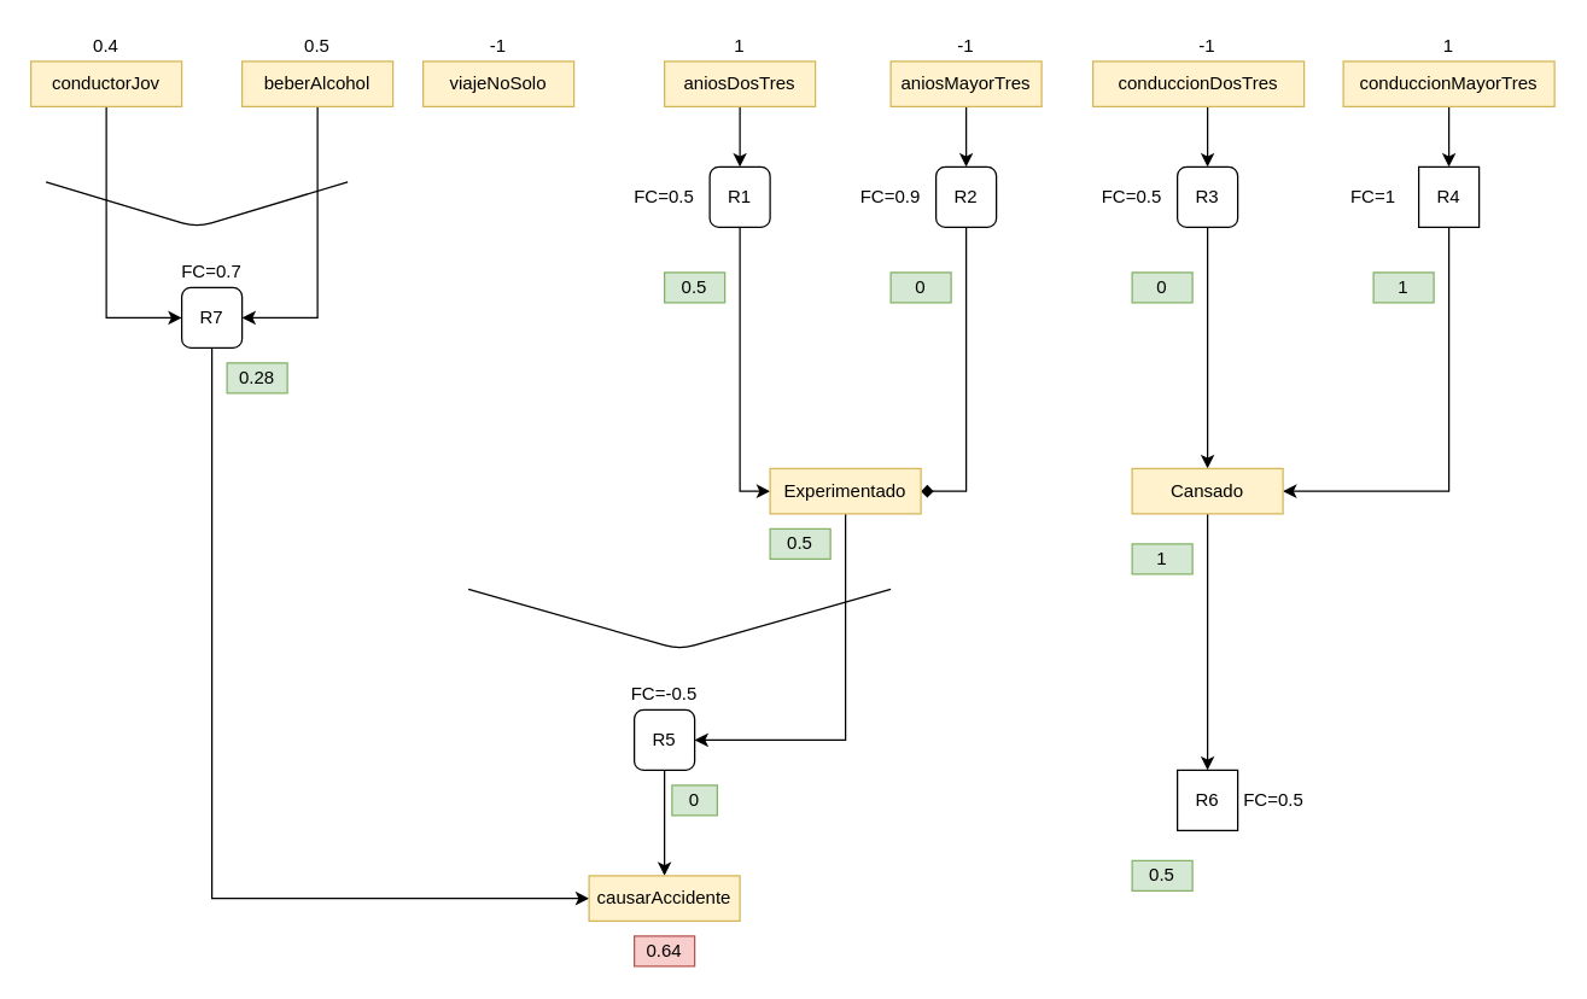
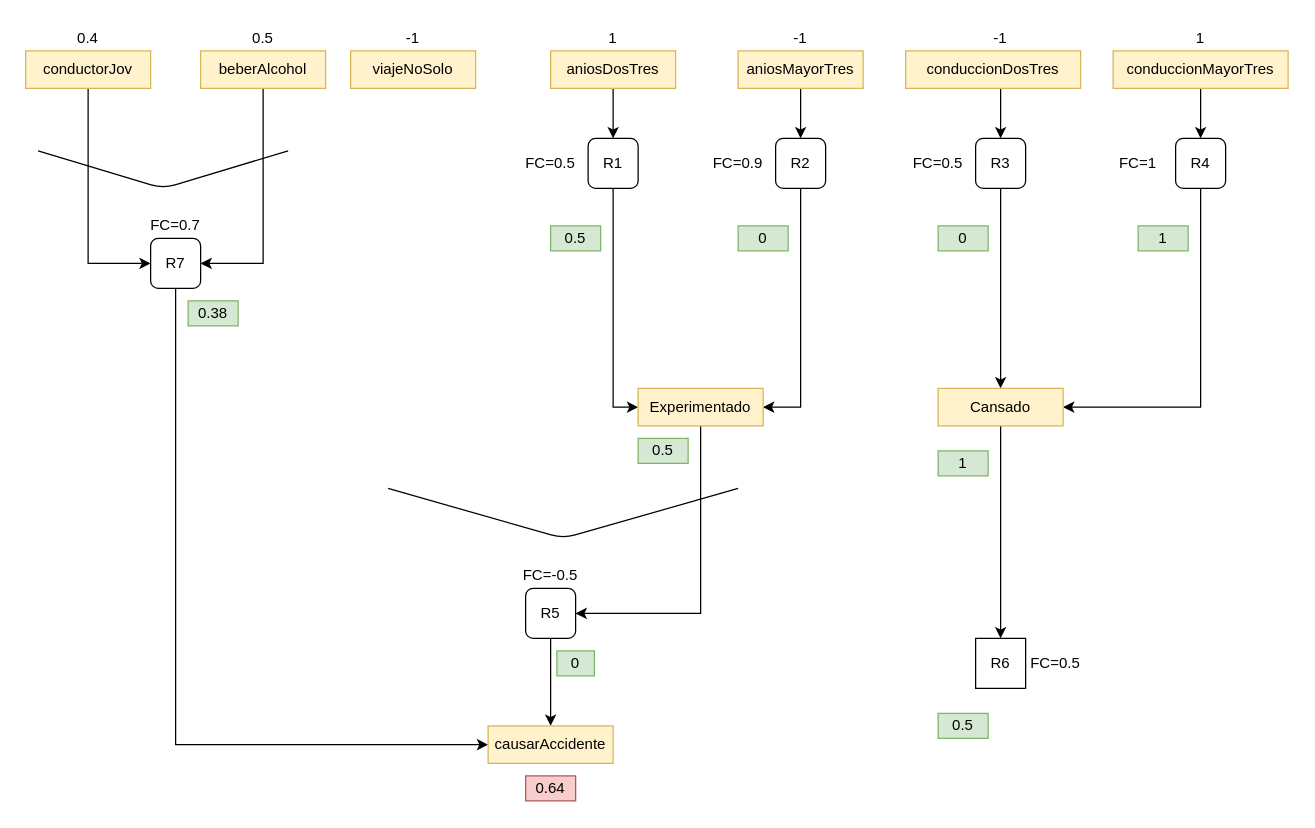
  <mxCell id="0" />
  <mxCell id="1" parent="0" />
  <mxCell id="2" style="edgeStyle=orthogonalEdgeStyle;rounded=0;orthogonalLoop=1;jettySize=auto;html=1;entryX=0;entryY=0.5;entryDx=0;entryDy=0;" parent="1" source="3" target="32" edge="1"><mxGeometry relative="1" as="geometry"><Array as="points"><mxPoint x="140" y="595" /></Array></mxGeometry></mxCell>
  <mxCell id="3" value="R7" style="rounded=1;whiteSpace=wrap;html=1;" parent="1" vertex="1"><mxGeometry x="120" y="190" width="40" height="40" as="geometry" /></mxCell>
  <mxCell id="4" style="edgeStyle=orthogonalEdgeStyle;rounded=0;orthogonalLoop=1;jettySize=auto;html=1;entryX=0.5;entryY=0;entryDx=0;entryDy=0;" parent="1" source="5" target="32" edge="1"><mxGeometry relative="1" as="geometry" /></mxCell>
  <mxCell id="5" value="R5" style="rounded=1;whiteSpace=wrap;html=1;" parent="1" vertex="1"><mxGeometry x="420" y="470" width="40" height="40" as="geometry" /></mxCell>
  <mxCell id="6" style="edgeStyle=orthogonalEdgeStyle;rounded=0;orthogonalLoop=1;jettySize=auto;html=1;entryX=1;entryY=0.5;entryDx=0;entryDy=0;" parent="1" source="7" target="26" edge="1"><mxGeometry relative="1" as="geometry"><Array as="points"><mxPoint x="960" y="325" /></Array></mxGeometry></mxCell>
- <mxCell id="7" value="R4" style="whiteSpace=wrap;html=1;rounded=0;" parent="1" vertex="1"><mxGeometry x="940" y="110" width="40" height="40" as="geometry" /></mxCell>
+ <mxCell id="7" value="R4" style="rounded=1;whiteSpace=wrap;html=1;" parent="1" vertex="1"><mxGeometry x="940" y="110" width="40" height="40" as="geometry" /></mxCell>
  <mxCell id="8" style="edgeStyle=orthogonalEdgeStyle;rounded=0;orthogonalLoop=1;jettySize=auto;html=1;entryX=0.5;entryY=0;entryDx=0;entryDy=0;" parent="1" source="9" target="26" edge="1"><mxGeometry relative="1" as="geometry" /></mxCell>
  <mxCell id="9" value="R3" style="rounded=1;whiteSpace=wrap;html=1;" parent="1" vertex="1"><mxGeometry x="780" y="110" width="40" height="40" as="geometry" /></mxCell>
- <mxCell id="10" style="edgeStyle=orthogonalEdgeStyle;rounded=0;orthogonalLoop=1;jettySize=auto;html=1;entryX=1;entryY=0.5;entryDx=0;entryDy=0;endArrow=diamond;" parent="1" source="11" target="21" edge="1"><mxGeometry relative="1" as="geometry"><Array as="points"><mxPoint x="640" y="325" /></Array></mxGeometry></mxCell>
+ <mxCell id="10" style="edgeStyle=orthogonalEdgeStyle;rounded=0;orthogonalLoop=1;jettySize=auto;html=1;entryX=1;entryY=0.5;entryDx=0;entryDy=0;" parent="1" source="11" target="21" edge="1"><mxGeometry relative="1" as="geometry"><Array as="points"><mxPoint x="640" y="325" /></Array></mxGeometry></mxCell>
  <mxCell id="11" value="R2" style="rounded=1;whiteSpace=wrap;html=1;" parent="1" vertex="1"><mxGeometry x="620" y="110" width="40" height="40" as="geometry" /></mxCell>
  <mxCell id="12" style="edgeStyle=orthogonalEdgeStyle;rounded=0;orthogonalLoop=1;jettySize=auto;html=1;entryX=0;entryY=0.5;entryDx=0;entryDy=0;" parent="1" source="13" target="21" edge="1"><mxGeometry relative="1" as="geometry" /></mxCell>
  <mxCell id="13" value="R1" style="rounded=1;whiteSpace=wrap;html=1;" parent="1" vertex="1"><mxGeometry x="470" y="110" width="40" height="40" as="geometry" /></mxCell>
  <mxCell id="14" value="R6" style="whiteSpace=wrap;html=1;rounded=0;" parent="1" vertex="1"><mxGeometry x="780" y="510" width="40" height="40" as="geometry" /></mxCell>
  <mxCell id="15" style="edgeStyle=orthogonalEdgeStyle;rounded=0;orthogonalLoop=1;jettySize=auto;html=1;entryX=0.5;entryY=0;entryDx=0;entryDy=0;" parent="1" source="16" target="13" edge="1"><mxGeometry relative="1" as="geometry" /></mxCell>
  <mxCell id="16" value="aniosDosTres" style="text;html=1;strokeColor=#d6b656;fillColor=#fff2cc;align=center;verticalAlign=middle;whiteSpace=wrap;rounded=0;" parent="1" vertex="1"><mxGeometry x="440" y="40" width="100" height="30" as="geometry" /></mxCell>
  <mxCell id="17" value="FC=0.5" style="text;html=1;strokeColor=none;fillColor=none;align=center;verticalAlign=middle;whiteSpace=wrap;rounded=0;" parent="1" vertex="1"><mxGeometry x="420" y="120" width="40" height="20" as="geometry" /></mxCell>
  <mxCell id="18" style="edgeStyle=orthogonalEdgeStyle;rounded=0;orthogonalLoop=1;jettySize=auto;html=1;" parent="1" source="19" target="11" edge="1"><mxGeometry relative="1" as="geometry" /></mxCell>
  <mxCell id="19" value="aniosMayorTres" style="text;html=1;strokeColor=#d6b656;fillColor=#fff2cc;align=center;verticalAlign=middle;whiteSpace=wrap;rounded=0;" parent="1" vertex="1"><mxGeometry x="590" y="40" width="100" height="30" as="geometry" /></mxCell>
  <mxCell id="20" style="edgeStyle=orthogonalEdgeStyle;rounded=0;orthogonalLoop=1;jettySize=auto;html=1;entryX=1;entryY=0.5;entryDx=0;entryDy=0;" parent="1" source="21" target="5" edge="1"><mxGeometry relative="1" as="geometry"><Array as="points"><mxPoint x="560" y="490" /></Array></mxGeometry></mxCell>
  <mxCell id="21" value="Experimentado" style="text;html=1;strokeColor=#d6b656;fillColor=#fff2cc;align=center;verticalAlign=middle;whiteSpace=wrap;rounded=0;" parent="1" vertex="1"><mxGeometry x="510" y="310" width="100" height="30" as="geometry" /></mxCell>
  <mxCell id="22" value="FC=0.9" style="text;html=1;strokeColor=none;fillColor=none;align=center;verticalAlign=middle;whiteSpace=wrap;rounded=0;" parent="1" vertex="1"><mxGeometry x="570" y="120" width="40" height="20" as="geometry" /></mxCell>
  <mxCell id="23" style="edgeStyle=orthogonalEdgeStyle;rounded=0;orthogonalLoop=1;jettySize=auto;html=1;entryX=0.5;entryY=0;entryDx=0;entryDy=0;" parent="1" source="24" target="9" edge="1"><mxGeometry relative="1" as="geometry"><Array as="points"><mxPoint x="800" y="80" /><mxPoint x="800" y="80" /></Array></mxGeometry></mxCell>
  <mxCell id="24" value="conduccionDosTres" style="text;html=1;strokeColor=#d6b656;fillColor=#fff2cc;align=center;verticalAlign=middle;whiteSpace=wrap;rounded=0;" parent="1" vertex="1"><mxGeometry x="724" y="40" width="140" height="30" as="geometry" /></mxCell>
  <mxCell id="25" style="edgeStyle=orthogonalEdgeStyle;rounded=0;orthogonalLoop=1;jettySize=auto;html=1;entryX=0.5;entryY=0;entryDx=0;entryDy=0;" parent="1" source="26" target="14" edge="1"><mxGeometry relative="1" as="geometry"><mxPoint x="800" y="410" as="targetPoint" /></mxGeometry></mxCell>
  <mxCell id="26" value="Cansado" style="text;html=1;strokeColor=#d6b656;fillColor=#fff2cc;align=center;verticalAlign=middle;whiteSpace=wrap;rounded=0;" parent="1" vertex="1"><mxGeometry x="750" y="310" width="100" height="30" as="geometry" /></mxCell>
  <mxCell id="27" value="FC=0.5" style="text;html=1;strokeColor=none;fillColor=none;align=center;verticalAlign=middle;whiteSpace=wrap;rounded=0;" parent="1" vertex="1"><mxGeometry x="730" y="120" width="40" height="20" as="geometry" /></mxCell>
  <mxCell id="28" style="edgeStyle=orthogonalEdgeStyle;rounded=0;orthogonalLoop=1;jettySize=auto;html=1;entryX=0.5;entryY=0;entryDx=0;entryDy=0;" parent="1" source="29" target="7" edge="1"><mxGeometry relative="1" as="geometry" /></mxCell>
  <mxCell id="29" value="conduccionMayorTres" style="text;html=1;strokeColor=#d6b656;fillColor=#fff2cc;align=center;verticalAlign=middle;whiteSpace=wrap;rounded=0;" parent="1" vertex="1"><mxGeometry x="890" y="40" width="140" height="30" as="geometry" /></mxCell>
  <mxCell id="30" value="FC=1" style="text;html=1;strokeColor=none;fillColor=none;align=center;verticalAlign=middle;whiteSpace=wrap;rounded=0;" parent="1" vertex="1"><mxGeometry x="890" y="120" width="40" height="20" as="geometry" /></mxCell>
  <mxCell id="31" value="viajeNoSolo" style="text;html=1;strokeColor=#d6b656;fillColor=#fff2cc;align=center;verticalAlign=middle;whiteSpace=wrap;rounded=0;" parent="1" vertex="1"><mxGeometry x="280" y="40" width="100" height="30" as="geometry" /></mxCell>
  <mxCell id="32" value="causarAccidente" style="text;html=1;strokeColor=#d6b656;fillColor=#fff2cc;align=center;verticalAlign=middle;whiteSpace=wrap;rounded=0;" parent="1" vertex="1"><mxGeometry x="390" y="580" width="100" height="30" as="geometry" /></mxCell>
  <mxCell id="33" value="FC=-0.5" style="text;html=1;strokeColor=none;fillColor=none;align=center;verticalAlign=middle;whiteSpace=wrap;rounded=0;" parent="1" vertex="1"><mxGeometry x="420" y="450" width="40" height="20" as="geometry" /></mxCell>
  <mxCell id="34" value="FC=0.5" style="text;html=1;strokeColor=none;fillColor=none;align=center;verticalAlign=middle;whiteSpace=wrap;rounded=0;" parent="1" vertex="1"><mxGeometry x="824" y="520" width="40" height="20" as="geometry" /></mxCell>
  <mxCell id="35" style="edgeStyle=orthogonalEdgeStyle;rounded=0;orthogonalLoop=1;jettySize=auto;html=1;entryX=0;entryY=0.5;entryDx=0;entryDy=0;" parent="1" source="36" target="3" edge="1"><mxGeometry relative="1" as="geometry"><Array as="points"><mxPoint x="70" y="210" /></Array></mxGeometry></mxCell>
  <mxCell id="36" value="conductorJov" style="text;html=1;strokeColor=#d6b656;fillColor=#fff2cc;align=center;verticalAlign=middle;whiteSpace=wrap;rounded=0;" parent="1" vertex="1"><mxGeometry x="20" y="40" width="100" height="30" as="geometry" /></mxCell>
  <mxCell id="37" style="edgeStyle=orthogonalEdgeStyle;rounded=0;orthogonalLoop=1;jettySize=auto;html=1;entryX=1;entryY=0.5;entryDx=0;entryDy=0;" parent="1" source="38" target="3" edge="1"><mxGeometry relative="1" as="geometry" /></mxCell>
  <mxCell id="38" value="beberAlcohol" style="text;html=1;strokeColor=#d6b656;fillColor=#fff2cc;align=center;verticalAlign=middle;whiteSpace=wrap;rounded=0;" parent="1" vertex="1"><mxGeometry x="160" y="40" width="100" height="30" as="geometry" /></mxCell>
  <mxCell id="39" value="FC=0.7" style="text;html=1;strokeColor=none;fillColor=none;align=center;verticalAlign=middle;whiteSpace=wrap;rounded=0;" parent="1" vertex="1"><mxGeometry x="120" y="170" width="40" height="20" as="geometry" /></mxCell>
  <mxCell id="40" value="0.4" style="text;html=1;strokeColor=none;fillColor=none;align=center;verticalAlign=middle;whiteSpace=wrap;rounded=0;" parent="1" vertex="1"><mxGeometry x="50" y="20" width="40" height="20" as="geometry" /></mxCell>
  <mxCell id="41" value="1" style="text;html=1;strokeColor=none;fillColor=none;align=center;verticalAlign=middle;whiteSpace=wrap;rounded=0;" parent="1" vertex="1"><mxGeometry x="470" y="20" width="40" height="20" as="geometry" /></mxCell>
  <mxCell id="42" value="-1" style="text;html=1;strokeColor=none;fillColor=none;align=center;verticalAlign=middle;whiteSpace=wrap;rounded=0;" parent="1" vertex="1"><mxGeometry x="780" y="20" width="40" height="20" as="geometry" /></mxCell>
  <mxCell id="43" value="-1" style="text;html=1;strokeColor=none;fillColor=none;align=center;verticalAlign=middle;whiteSpace=wrap;rounded=0;" parent="1" vertex="1"><mxGeometry x="310" y="20" width="40" height="20" as="geometry" /></mxCell>
  <mxCell id="44" value="0.5" style="text;html=1;strokeColor=none;fillColor=none;align=center;verticalAlign=middle;whiteSpace=wrap;rounded=0;" parent="1" vertex="1"><mxGeometry x="190" y="20" width="40" height="20" as="geometry" /></mxCell>
  <mxCell id="45" value="-1" style="text;html=1;strokeColor=none;fillColor=none;align=center;verticalAlign=middle;whiteSpace=wrap;rounded=0;" parent="1" vertex="1"><mxGeometry x="620" y="20" width="40" height="20" as="geometry" /></mxCell>
  <mxCell id="46" value="1" style="text;html=1;strokeColor=none;fillColor=none;align=center;verticalAlign=middle;whiteSpace=wrap;rounded=0;" parent="1" vertex="1"><mxGeometry x="940" y="20" width="40" height="20" as="geometry" /></mxCell>
  <mxCell id="47" value="" style="endArrow=none;html=1;" parent="1" edge="1"><mxGeometry width="50" height="50" relative="1" as="geometry"><mxPoint x="310" y="390" as="sourcePoint" /><mxPoint x="590" y="390" as="targetPoint" /><Array as="points"><mxPoint x="450" y="430" /></Array></mxGeometry></mxCell>
  <mxCell id="48" value="" style="endArrow=none;html=1;" parent="1" edge="1"><mxGeometry width="50" height="50" relative="1" as="geometry"><mxPoint x="30" y="120" as="sourcePoint" /><mxPoint x="230" y="120" as="targetPoint" /><Array as="points"><mxPoint x="130" y="150" /></Array></mxGeometry></mxCell>
- <mxCell id="49" value="0.28" style="text;html=1;strokeColor=#82b366;fillColor=#d5e8d4;align=center;verticalAlign=middle;whiteSpace=wrap;rounded=0;" parent="1" vertex="1"><mxGeometry x="150" y="240" width="40" height="20" as="geometry" /></mxCell>
+ <mxCell id="49" value="0.38" style="text;html=1;strokeColor=#82b366;fillColor=#d5e8d4;align=center;verticalAlign=middle;whiteSpace=wrap;rounded=0;" parent="1" vertex="1"><mxGeometry x="150" y="240" width="40" height="20" as="geometry" /></mxCell>
  <mxCell id="50" value="0.5" style="text;html=1;strokeColor=#82b366;fillColor=#d5e8d4;align=center;verticalAlign=middle;whiteSpace=wrap;rounded=0;" parent="1" vertex="1"><mxGeometry x="440" y="180" width="40" height="20" as="geometry" /></mxCell>
  <mxCell id="51" value="0" style="text;html=1;strokeColor=#82b366;fillColor=#d5e8d4;align=center;verticalAlign=middle;whiteSpace=wrap;rounded=0;" parent="1" vertex="1"><mxGeometry x="590" y="180" width="40" height="20" as="geometry" /></mxCell>
  <mxCell id="52" value="0" style="text;html=1;strokeColor=#82b366;fillColor=#d5e8d4;align=center;verticalAlign=middle;whiteSpace=wrap;rounded=0;" parent="1" vertex="1"><mxGeometry x="750" y="180" width="40" height="20" as="geometry" /></mxCell>
  <mxCell id="53" value="1" style="text;html=1;strokeColor=#82b366;fillColor=#d5e8d4;align=center;verticalAlign=middle;whiteSpace=wrap;rounded=0;" parent="1" vertex="1"><mxGeometry x="910" y="180" width="40" height="20" as="geometry" /></mxCell>
  <mxCell id="54" value="0" style="text;html=1;strokeColor=#82b366;fillColor=#d5e8d4;align=center;verticalAlign=middle;whiteSpace=wrap;rounded=0;" parent="1" vertex="1"><mxGeometry x="445" y="520" width="30" height="20" as="geometry" /></mxCell>
  <mxCell id="55" value="0.5" style="text;html=1;strokeColor=#82b366;fillColor=#d5e8d4;align=center;verticalAlign=middle;whiteSpace=wrap;rounded=0;" parent="1" vertex="1"><mxGeometry x="750" y="570" width="40" height="20" as="geometry" /></mxCell>
  <mxCell id="56" value="0.64" style="text;html=1;strokeColor=#b85450;fillColor=#f8cecc;align=center;verticalAlign=middle;whiteSpace=wrap;rounded=0;" parent="1" vertex="1"><mxGeometry x="420" y="620" width="40" height="20" as="geometry" /></mxCell>
  <mxCell id="57" value="1" style="text;html=1;strokeColor=#82b366;fillColor=#d5e8d4;align=center;verticalAlign=middle;whiteSpace=wrap;rounded=0;" parent="1" vertex="1"><mxGeometry x="750" y="360" width="40" height="20" as="geometry" /></mxCell>
  <mxCell id="58" value="0.5" style="text;html=1;strokeColor=#82b366;fillColor=#d5e8d4;align=center;verticalAlign=middle;whiteSpace=wrap;rounded=0;" parent="1" vertex="1"><mxGeometry x="510" y="350" width="40" height="20" as="geometry" /></mxCell>
